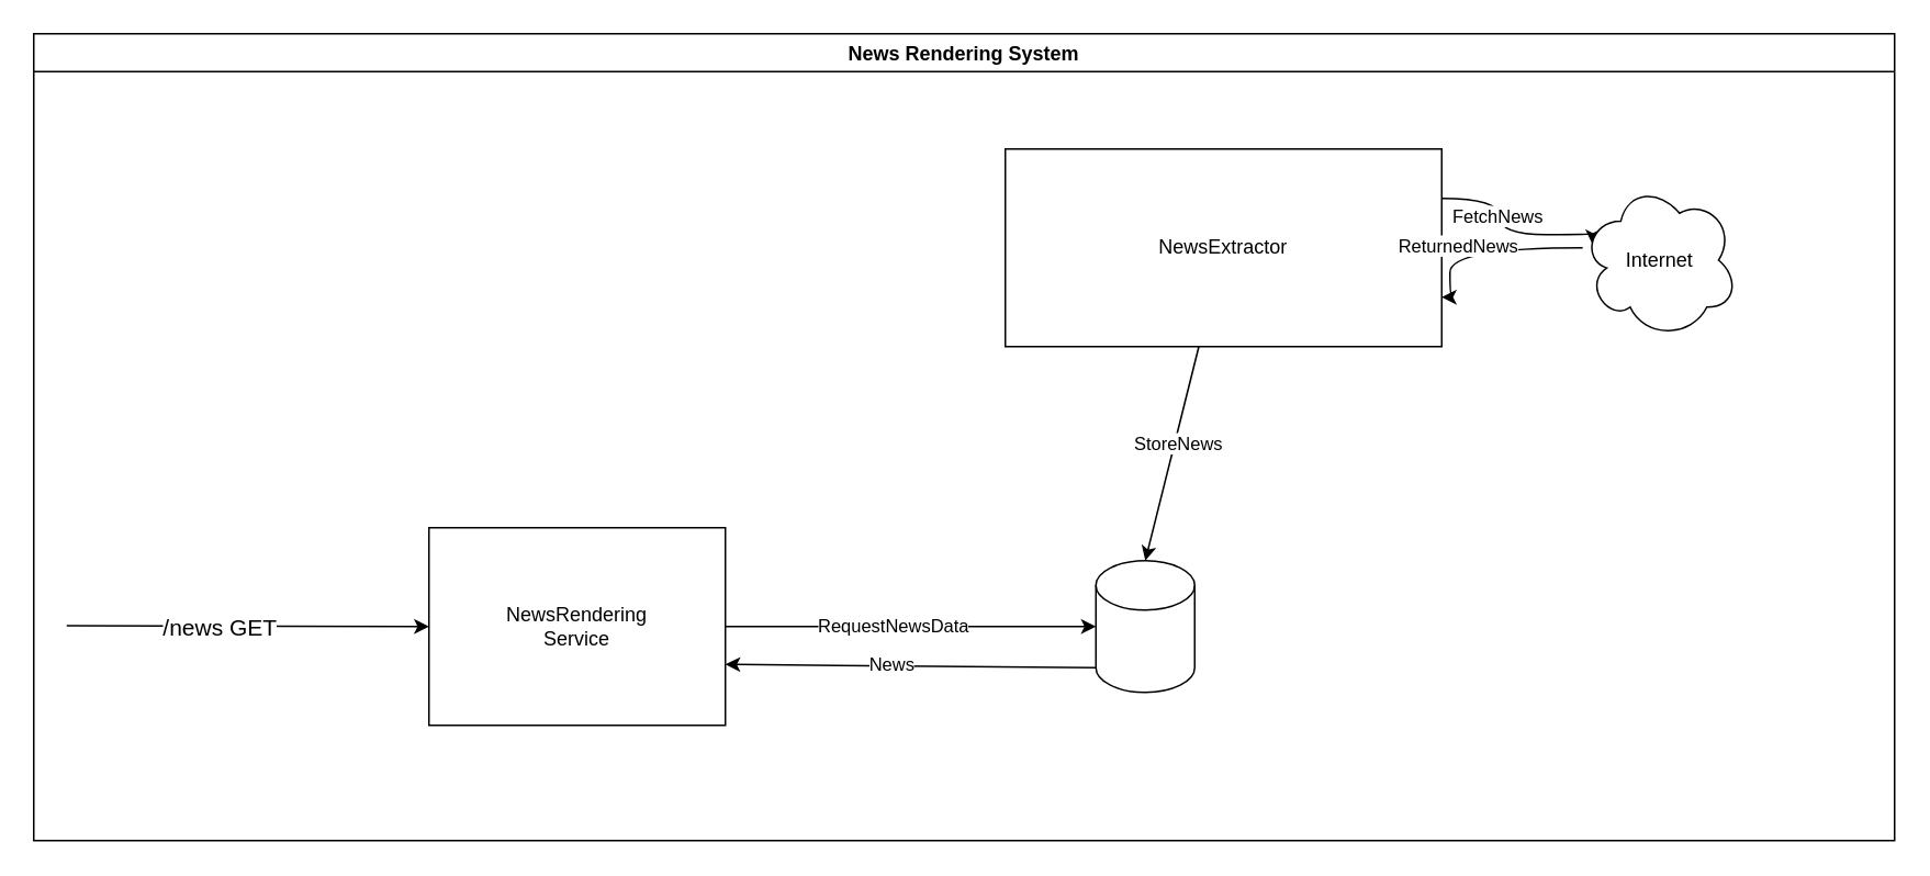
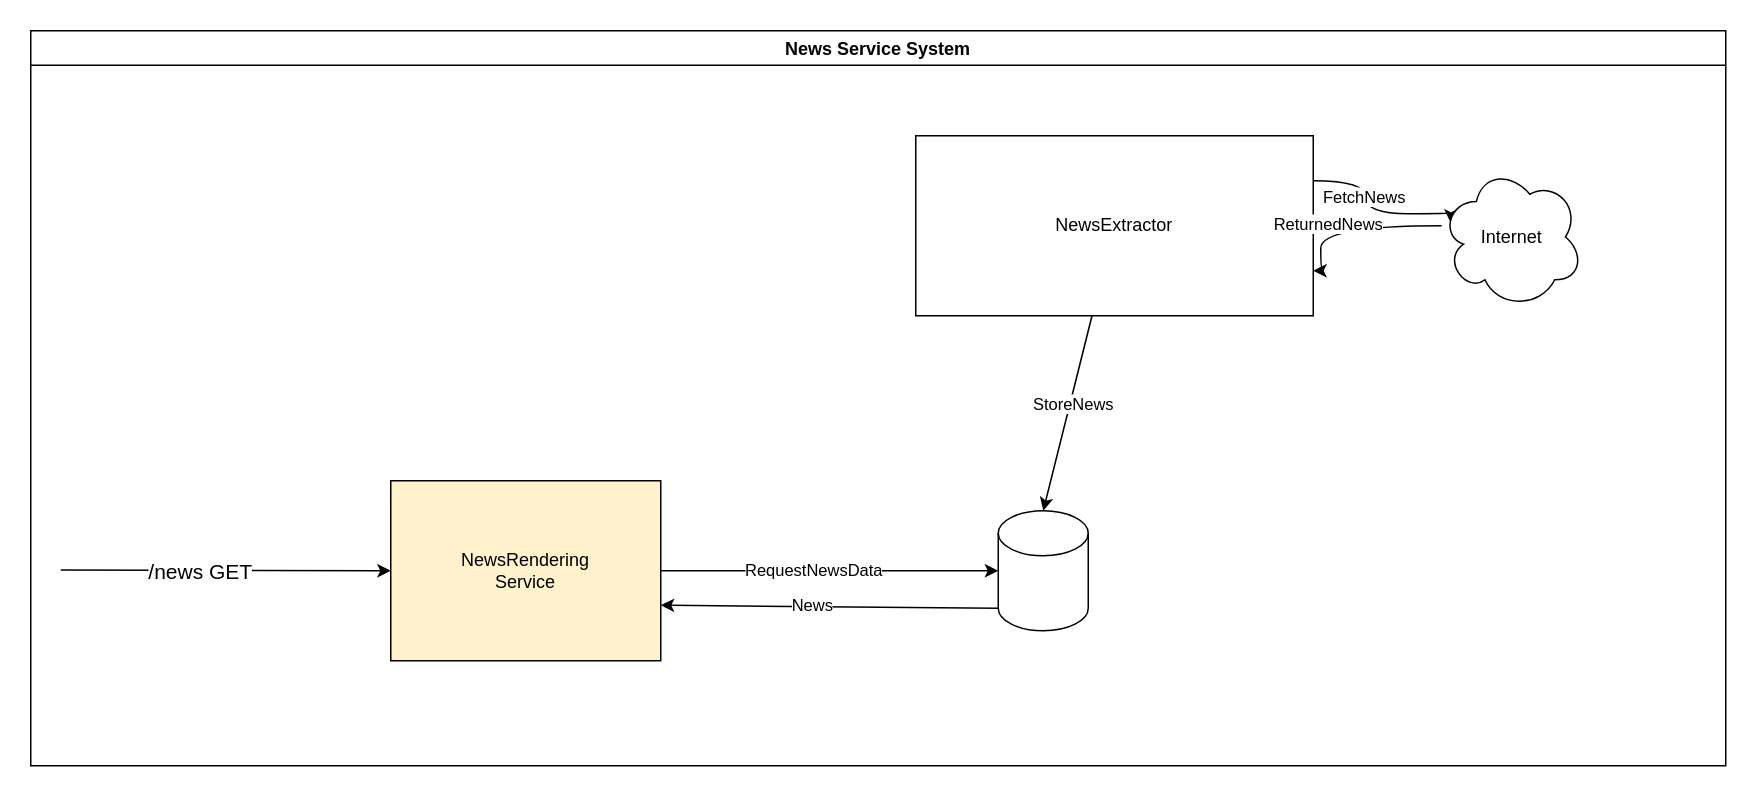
  <mxCell id="0" />
  <mxCell id="1" parent="0" />
- <mxCell id="2" value="News Rendering System" style="swimlane;" vertex="1" parent="1"><mxGeometry x="20" y="20" width="1130" height="490" as="geometry" /></mxCell>
+ <mxCell id="2" value="News Service System" style="swimlane;" vertex="1" parent="1"><mxGeometry x="20" y="20" width="1130" height="490" as="geometry" /></mxCell>
  <mxCell id="3" style="edgeStyle=none;rounded=0;orthogonalLoop=1;jettySize=auto;html=1;exitX=0;exitY=1;exitDx=0;exitDy=-15;exitPerimeter=0;" edge="1" parent="1" source="5"><mxGeometry relative="1" as="geometry"><mxPoint x="440" y="403" as="targetPoint" /></mxGeometry></mxCell>
  <mxCell id="4" value="News" style="edgeLabel;html=1;align=center;verticalAlign=middle;resizable=0;points=[];" vertex="1" connectable="0" parent="3"><mxGeometry x="0.111" y="-1" relative="1" as="geometry"><mxPoint as="offset" /></mxGeometry></mxCell>
  <mxCell id="5" value="" style="shape=cylinder3;whiteSpace=wrap;html=1;boundedLbl=1;backgroundOutline=1;size=15;" vertex="1" parent="1"><mxGeometry x="665" y="340" width="60" height="80" as="geometry" /></mxCell>
  <mxCell id="6" style="edgeStyle=orthogonalEdgeStyle;rounded=0;orthogonalLoop=1;jettySize=auto;html=1;entryX=0.07;entryY=0.4;entryDx=0;entryDy=0;entryPerimeter=0;curved=1;" edge="1" parent="1" source="10" target="13"><mxGeometry relative="1" as="geometry"><Array as="points"><mxPoint x="910" y="120" /><mxPoint x="910" y="142" /></Array></mxGeometry></mxCell>
  <mxCell id="7" value="FetchNews" style="edgeLabel;html=1;align=center;verticalAlign=middle;resizable=0;points=[];" vertex="1" connectable="0" parent="6"><mxGeometry x="-0.249" y="-2" relative="1" as="geometry"><mxPoint as="offset" /></mxGeometry></mxCell>
  <mxCell id="8" style="rounded=0;orthogonalLoop=1;jettySize=auto;html=1;entryX=0.5;entryY=0;entryDx=0;entryDy=0;entryPerimeter=0;" edge="1" parent="1" source="10" target="5"><mxGeometry relative="1" as="geometry" /></mxCell>
  <mxCell id="9" value="StoreNews" style="edgeLabel;html=1;align=center;verticalAlign=middle;resizable=0;points=[];" vertex="1" connectable="0" parent="8"><mxGeometry x="-0.108" y="2" relative="1" as="geometry"><mxPoint as="offset" /></mxGeometry></mxCell>
  <mxCell id="10" value="NewsExtractor" style="whiteSpace=wrap;html=1;" vertex="1" parent="1"><mxGeometry x="610" y="90" width="265" height="120" as="geometry" /></mxCell>
  <mxCell id="11" style="edgeStyle=orthogonalEdgeStyle;curved=1;rounded=0;orthogonalLoop=1;jettySize=auto;html=1;entryX=1;entryY=0.75;entryDx=0;entryDy=0;" edge="1" parent="1" source="13" target="10"><mxGeometry relative="1" as="geometry"><Array as="points"><mxPoint x="880" y="150" /><mxPoint x="880" y="180" /></Array></mxGeometry></mxCell>
  <mxCell id="12" value="ReturnedNews" style="edgeLabel;html=1;align=center;verticalAlign=middle;resizable=0;points=[];" vertex="1" connectable="0" parent="11"><mxGeometry x="0.314" y="-2" relative="1" as="geometry"><mxPoint as="offset" /></mxGeometry></mxCell>
  <mxCell id="13" value="Internet" style="ellipse;shape=cloud;whiteSpace=wrap;html=1;" vertex="1" parent="1"><mxGeometry x="960" y="110" width="95" height="95" as="geometry" /></mxCell>
  <mxCell id="14" style="edgeStyle=none;rounded=0;orthogonalLoop=1;jettySize=auto;html=1;entryX=0;entryY=0.5;entryDx=0;entryDy=0;entryPerimeter=0;" edge="1" parent="1" source="16" target="5"><mxGeometry relative="1" as="geometry" /></mxCell>
  <mxCell id="15" value="RequestNewsData" style="edgeLabel;html=1;align=center;verticalAlign=middle;resizable=0;points=[];" vertex="1" connectable="0" parent="14"><mxGeometry x="-0.102" y="1" relative="1" as="geometry"><mxPoint as="offset" /></mxGeometry></mxCell>
- <mxCell id="16" value="NewsRendering&lt;br&gt;Service" style="rounded=0;whiteSpace=wrap;html=1;" vertex="1" parent="1"><mxGeometry x="260" y="320" width="180" height="120" as="geometry" /></mxCell>
+ <mxCell id="16" value="NewsRendering&lt;br&gt;Service" style="rounded=0;whiteSpace=wrap;html=1;fillColor=#fff2cc;" vertex="1" parent="1"><mxGeometry x="260" y="320" width="180" height="120" as="geometry" /></mxCell>
  <mxCell id="17" value="" style="endArrow=classic;html=1;entryX=0;entryY=0.5;entryDx=0;entryDy=0;" edge="1" parent="1" target="16"><mxGeometry width="50" height="50" relative="1" as="geometry"><mxPoint x="40" y="379.5" as="sourcePoint" /><mxPoint x="120" y="379.5" as="targetPoint" /></mxGeometry></mxCell>
  <mxCell id="18" value="&lt;font style=&quot;font-size: 14px&quot;&gt;/news GET&lt;/font&gt;" style="edgeLabel;html=1;align=center;verticalAlign=middle;resizable=0;points=[];" vertex="1" connectable="0" parent="17"><mxGeometry x="-0.154" y="-1" relative="1" as="geometry"><mxPoint as="offset" /></mxGeometry></mxCell>
